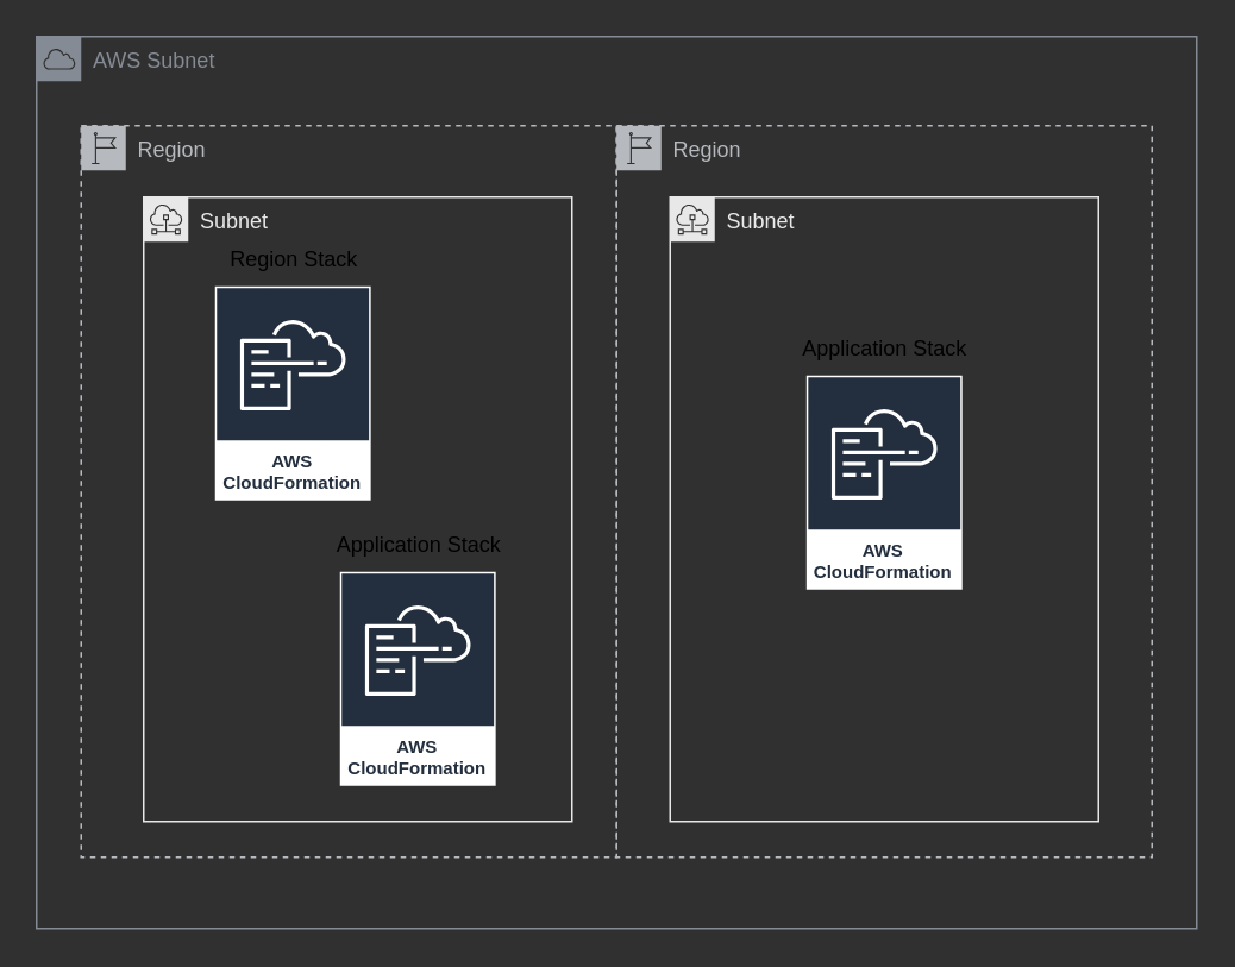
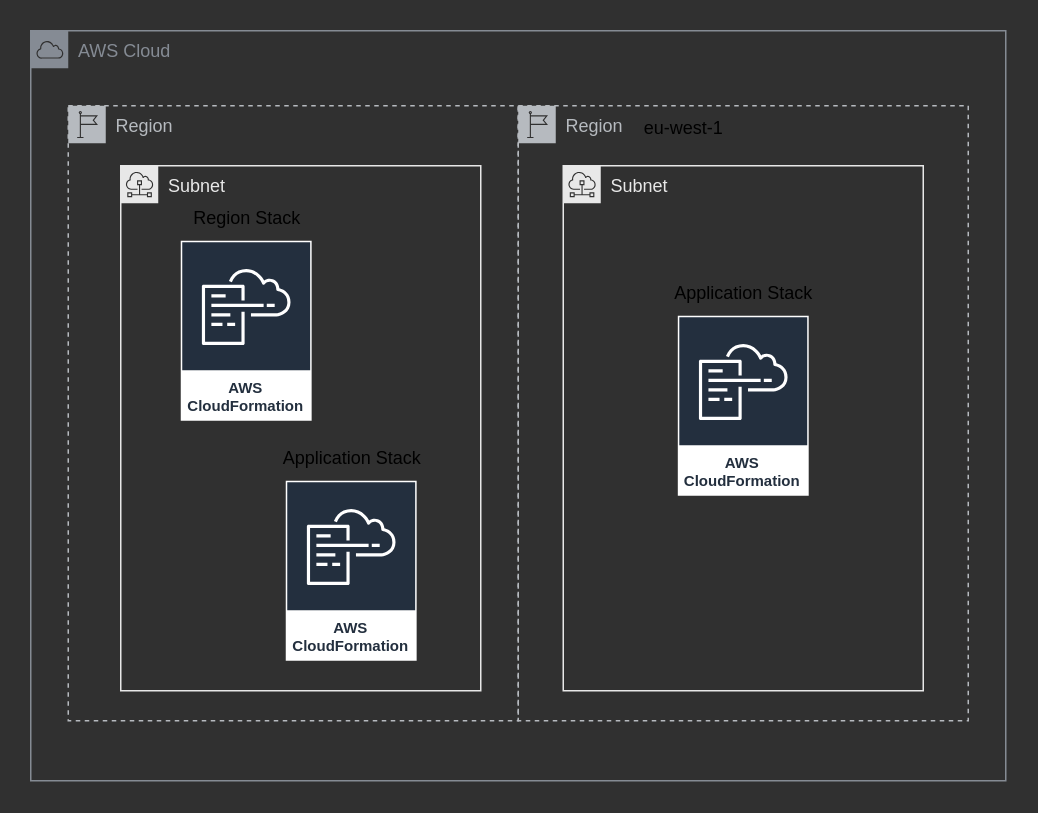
  <mxCell id="0" />
  <mxCell id="1" parent="0" />
- <mxCell id="2" value="AWS Subnet" style="sketch=0;outlineConnect=0;gradientColor=none;html=1;whiteSpace=wrap;fontSize=12;fontStyle=0;shape=mxgraph.aws4.group;grIcon=mxgraph.aws4.group_aws_cloud;strokeColor=#858B94;fillColor=none;verticalAlign=top;align=left;spacingLeft=30;fontColor=#858B94;dashed=0;" vertex="1" parent="1"><mxGeometry x="20" y="20" width="650" height="500" as="geometry" /></mxCell>
+ <mxCell id="2" value="AWS Cloud" style="sketch=0;outlineConnect=0;gradientColor=none;html=1;whiteSpace=wrap;fontSize=12;fontStyle=0;shape=mxgraph.aws4.group;grIcon=mxgraph.aws4.group_aws_cloud;strokeColor=#858B94;fillColor=none;verticalAlign=top;align=left;spacingLeft=30;fontColor=#858B94;dashed=0;" vertex="1" parent="1"><mxGeometry x="20" y="20" width="650" height="500" as="geometry" /></mxCell>
  <mxCell id="3" value="Region" style="sketch=0;outlineConnect=0;gradientColor=none;html=1;whiteSpace=wrap;fontSize=12;fontStyle=0;shape=mxgraph.aws4.group;grIcon=mxgraph.aws4.group_region;strokeColor=#B6BABF;fillColor=none;verticalAlign=top;align=left;spacingLeft=30;fontColor=#B6BABF;dashed=1;" vertex="1" parent="1"><mxGeometry x="45" y="70" width="300" height="410" as="geometry" /></mxCell>
  <mxCell id="4" value="Region" style="sketch=0;outlineConnect=0;gradientColor=none;html=1;whiteSpace=wrap;fontSize=12;fontStyle=0;shape=mxgraph.aws4.group;grIcon=mxgraph.aws4.group_region;strokeColor=#B6BABF;fillColor=none;verticalAlign=top;align=left;spacingLeft=30;fontColor=#B6BABF;dashed=1;" vertex="1" parent="1"><mxGeometry x="345" y="70" width="300" height="410" as="geometry" /></mxCell>
  <mxCell id="5" value="Subnet" style="sketch=0;outlineConnect=0;gradientColor=none;html=1;whiteSpace=wrap;fontSize=12;fontStyle=0;shape=mxgraph.aws4.group;grIcon=mxgraph.aws4.group_subnet;strokeColor=#E8E8E8;fillColor=none;verticalAlign=top;align=left;spacingLeft=30;fontColor=#E8E8E8;dashed=0;" vertex="1" parent="1"><mxGeometry x="80" y="110" width="240" height="350" as="geometry" /></mxCell>
  <mxCell id="6" value="Subnet" style="sketch=0;outlineConnect=0;gradientColor=none;html=1;whiteSpace=wrap;fontSize=12;fontStyle=0;shape=mxgraph.aws4.group;grIcon=mxgraph.aws4.group_subnet;strokeColor=#E8E8E8;fillColor=none;verticalAlign=top;align=left;spacingLeft=30;fontColor=#E8E8E8;dashed=0;" vertex="1" parent="1"><mxGeometry x="375" y="110" width="240" height="350" as="geometry" /></mxCell>
+ <mxCell id="7" value="eu-west-1" style="text;html=1;align=center;verticalAlign=middle;resizable=0;points=[];autosize=1;strokeColor=none;fillColor=none;" vertex="1" parent="1"><mxGeometry x="415" y="70" width="80" height="30" as="geometry" /></mxCell>
  <mxCell id="8" value="AWS CloudFormation" style="sketch=0;outlineConnect=0;fontColor=#232F3E;gradientColor=none;strokeColor=#ffffff;fillColor=#232F3E;dashed=0;verticalLabelPosition=middle;verticalAlign=bottom;align=center;html=1;whiteSpace=wrap;fontSize=10;fontStyle=1;spacing=3;shape=mxgraph.aws4.productIcon;prIcon=mxgraph.aws4.cloudformation;aspect=fixed;" vertex="1" parent="1"><mxGeometry x="120" y="160" width="87.27" height="120" as="geometry" /></mxCell>
  <mxCell id="9" value="AWS CloudFormation" style="sketch=0;outlineConnect=0;fontColor=#232F3E;gradientColor=none;strokeColor=#ffffff;fillColor=#232F3E;dashed=0;verticalLabelPosition=middle;verticalAlign=bottom;align=center;html=1;whiteSpace=wrap;fontSize=10;fontStyle=1;spacing=3;shape=mxgraph.aws4.productIcon;prIcon=mxgraph.aws4.cloudformation;aspect=fixed;" vertex="1" parent="1"><mxGeometry x="190" y="320" width="87.27" height="120" as="geometry" /></mxCell>
  <mxCell id="10" value="AWS CloudFormation" style="sketch=0;outlineConnect=0;fontColor=#232F3E;gradientColor=none;strokeColor=#ffffff;fillColor=#232F3E;dashed=0;verticalLabelPosition=middle;verticalAlign=bottom;align=center;html=1;whiteSpace=wrap;fontSize=10;fontStyle=1;spacing=3;shape=mxgraph.aws4.productIcon;prIcon=mxgraph.aws4.cloudformation;aspect=fixed;" vertex="1" parent="1"><mxGeometry x="451.37" y="210" width="87.27" height="120" as="geometry" /></mxCell>
  <mxCell id="11" value="Region Stack" style="text;html=1;align=center;verticalAlign=middle;resizable=0;points=[];autosize=1;strokeColor=none;fillColor=none;" vertex="1" parent="1"><mxGeometry x="98.64" y="130" width="130" height="30" as="geometry" /></mxCell>
  <mxCell id="12" value="Application Stack" style="text;html=1;align=center;verticalAlign=middle;resizable=0;points=[];autosize=1;strokeColor=none;fillColor=none;" vertex="1" parent="1"><mxGeometry x="173.64" y="290" width="120" height="30" as="geometry" /></mxCell>
  <mxCell id="13" value="Application Stack" style="text;html=1;align=center;verticalAlign=middle;resizable=0;points=[];autosize=1;strokeColor=none;fillColor=none;" vertex="1" parent="1"><mxGeometry x="435.01" y="180" width="120" height="30" as="geometry" /></mxCell>
